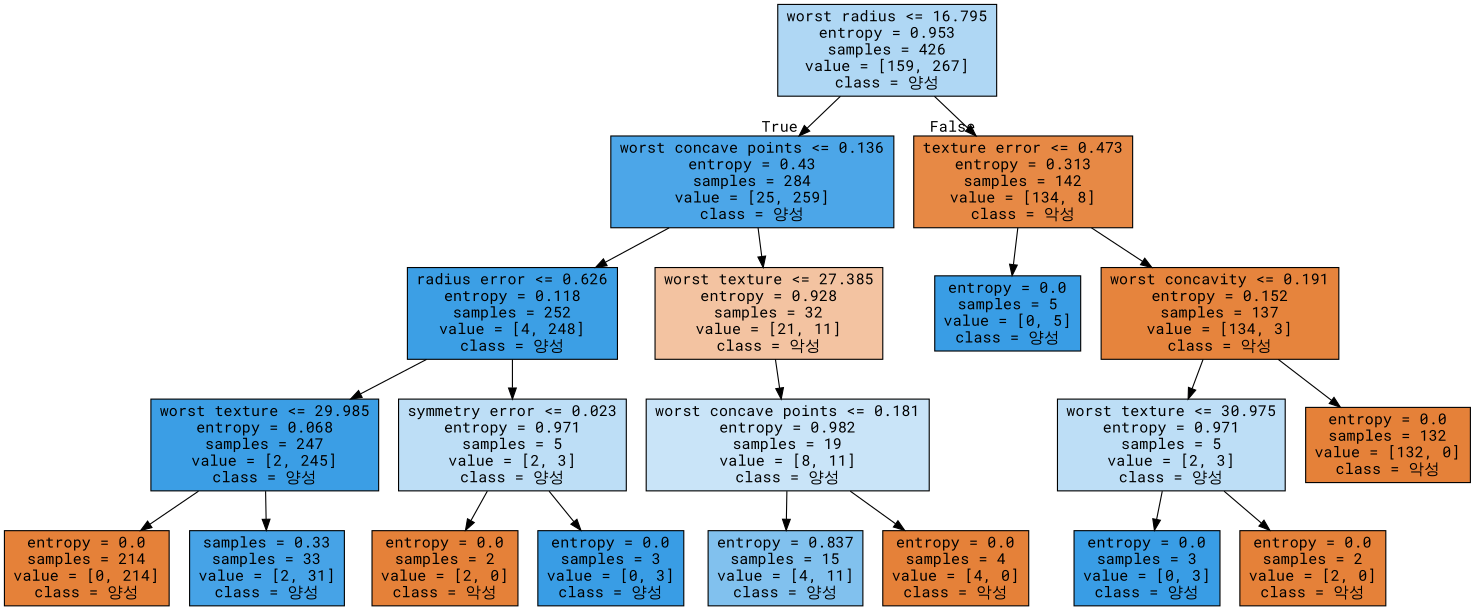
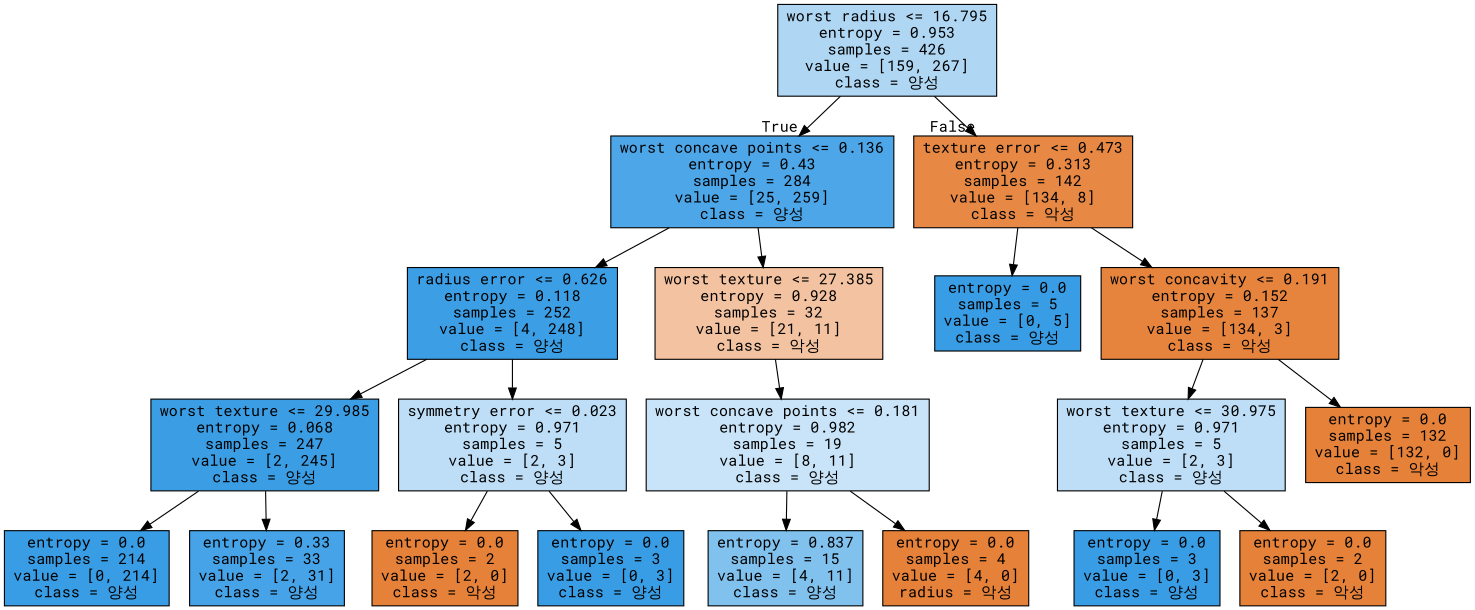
  digraph {
    fontname="Roboto Mono"
    node [color=black fillcolor="#399de5" fontname="Roboto Mono" shape=box style=filled]
    edge [fontname="Roboto Mono"]
    n1 [fillcolor="#afd7f4" label="worst radius <= 16.795\nentropy = 0.953\nsamples = 426\nvalue = [159, 267]\nclass = 양성"]
    n2 [fillcolor="#4ca6e8" label="worst concave points <= 0.136\nentropy = 0.43\nsamples = 284\nvalue = [25, 259]\nclass = 양성"]
    n3 [fillcolor="#e78945" label="texture error <= 0.473\nentropy = 0.313\nsamples = 142\nvalue = [134, 8]\nclass = 악성"]
    n4 [fillcolor="#3c9fe5" label="radius error <= 0.626\nentropy = 0.118\nsamples = 252\nvalue = [4, 248]\nclass = 양성"]
    n5 [fillcolor="#f3c3a1" label="worst texture <= 27.385\nentropy = 0.928\nsamples = 32\nvalue = [21, 11]\nclass = 악성"]
    n6 [label="entropy = 0.0\nsamples = 5\nvalue = [0, 5]\nclass = 양성"]
    n7 [fillcolor="#e6843d" label="worst concavity <= 0.191\nentropy = 0.152\nsamples = 137\nvalue = [134, 3]\nclass = 악성"]
    n8 [fillcolor="#3b9ee5" label="worst texture <= 29.985\nentropy = 0.068\nsamples = 247\nvalue = [2, 245]\nclass = 양성"]
    n9 [fillcolor="#bddef6" label="symmetry error <= 0.023\nentropy = 0.971\nsamples = 5\nvalue = [2, 3]\nclass = 양성"]
    n10 [fillcolor="#c9e4f8" label="worst concave points <= 0.181\nentropy = 0.982\nsamples = 19\nvalue = [8, 11]\nclass = 양성"]
-   n11 [fillcolor="#e58139" label="entropy = 0.0\nsamples = 214\nvalue = [0, 214]\nclass = 양성"]
-   n12 [fillcolor="#46a3e7" label="samples = 0.33\nsamples = 33\nvalue = [2, 31]\nclass = 양성"]
+   n11 [label="entropy = 0.0\nsamples = 214\nvalue = [0, 214]\nclass = 양성"]
+   n12 [fillcolor="#46a3e7" label="entropy = 0.33\nsamples = 33\nvalue = [2, 31]\nclass = 양성"]
    n13 [fillcolor="#e58139" label="entropy = 0.0\nsamples = 2\nvalue = [2, 0]\nclass = 악성"]
    n14 [label="entropy = 0.0\nsamples = 3\nvalue = [0, 3]\nclass = 양성"]
    n15 [fillcolor="#81c1ee" label="entropy = 0.837\nsamples = 15\nvalue = [4, 11]\nclass = 양성"]
-   n16 [fillcolor="#e58139" label="entropy = 0.0\nsamples = 4\nvalue = [4, 0]\nclass = 악성"]
+   n16 [fillcolor="#e58139" label="entropy = 0.0\nsamples = 4\nvalue = [4, 0]\nradius = 악성"]
    n17 [fillcolor="#bddef6" label="worst texture <= 30.975\nentropy = 0.971\nsamples = 5\nvalue = [2, 3]\nclass = 양성"]
    n18 [fillcolor="#e58139" label="entropy = 0.0\nsamples = 132\nvalue = [132, 0]\nclass = 악성"]
    n19 [label="entropy = 0.0\nsamples = 3\nvalue = [0, 3]\nclass = 양성"]
    n20 [fillcolor="#e58139" label="entropy = 0.0\nsamples = 2\nvalue = [2, 0]\nclass = 악성"]
    n1 -> n2 [headlabel=True labelangle=45 labeldistance=2.5]
    n1 -> n3 [headlabel=False labelangle=-45 labeldistance=2.5]
    n2 -> n4
    n2 -> n5
    n3 -> n6
    n3 -> n7
    n4 -> n8
    n4 -> n9
    n5 -> n10
    n7 -> n17
    n7 -> n18
    n8 -> n11
    n8 -> n12
    n9 -> n13
    n9 -> n14
    n10 -> n15
    n10 -> n16
    n17 -> n19
    n17 -> n20
  }
